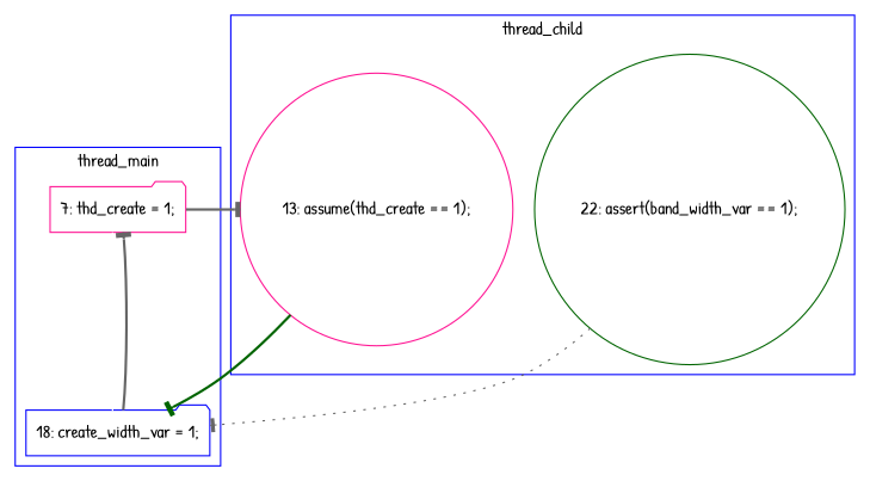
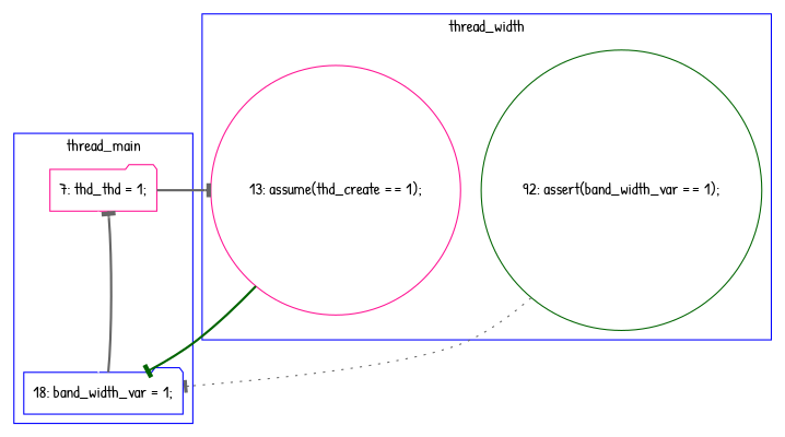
  digraph {
    fontname="Patrick Hand"
    node [color=deeppink fontname="Patrick Hand" shape=folder]
    edge [color=gray40 fontname="Patrick Hand" style=bold arrowhead=tee constraint=false]
-   n1 [label="7: thd_create = 1;"]
-   n2 [color=blue label="18: create_width_var = 1;"]
-   n3 [color=darkgreen label="22: assert(band_width_var == 1);" shape=circle]
+   n1 [label="7: thd_thd = 1;"]
+   n2 [color=blue label="18: band_width_var = 1;"]
+   n3 [color=darkgreen label="92: assert(band_width_var == 1);" shape=circle]
    n4 [label="13: assume(thd_create == 1);" shape=circle]
    subgraph cluster_1 {
      color=blue
      label=thread_main
      n1
      n2
    }
    subgraph cluster_2 {
      color=blue
-     label=thread_child
+     label=thread_width
      n3
      n4
    }
    n1 -> n2 [color=white style=solid arrowhead="" constraint=""]
    n1 -> n4
    n2 -> n1
    n3 -> n2 [style=dotted]
    n4 -> n2 [color=darkgreen constraint=""]
  }
